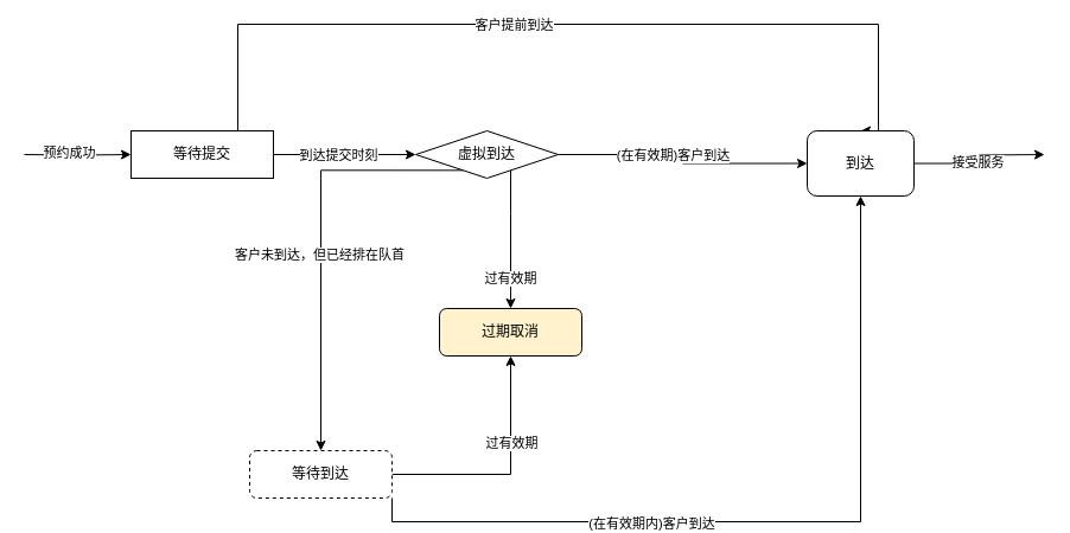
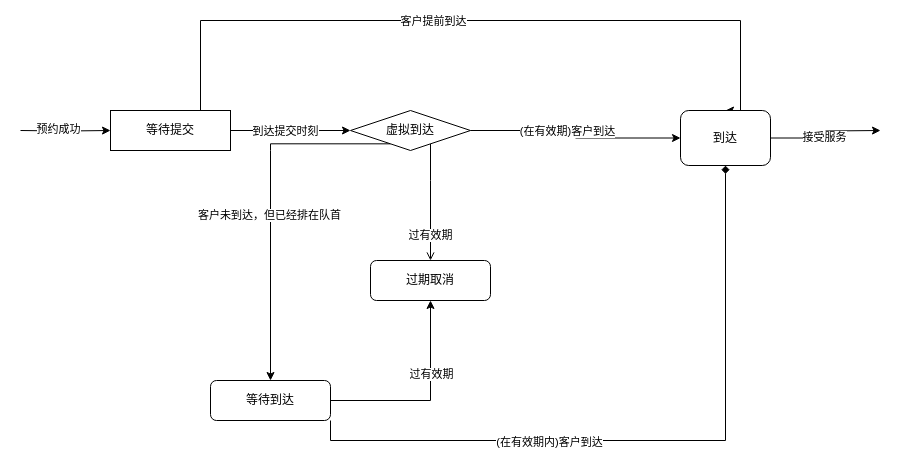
  <mxCell id="0" />
  <mxCell id="1" parent="0" />
  <mxCell id="2" style="edgeStyle=orthogonalEdgeStyle;rounded=0;orthogonalLoop=1;jettySize=auto;html=1;entryX=0.5;entryY=0;entryDx=0;entryDy=0;" edge="1" parent="1" source="6" target="16"><mxGeometry relative="1" as="geometry"><Array as="points"><mxPoint x="200" y="20" /><mxPoint x="740" y="20" /></Array></mxGeometry></mxCell>
  <mxCell id="3" value="客户提前到达" style="edgeLabel;html=1;align=center;verticalAlign=middle;resizable=0;points=[];" vertex="1" connectable="0" parent="2"><mxGeometry x="-0.125" relative="1" as="geometry"><mxPoint as="offset" /></mxGeometry></mxCell>
  <mxCell id="4" style="edgeStyle=orthogonalEdgeStyle;rounded=0;orthogonalLoop=1;jettySize=auto;html=1;" edge="1" parent="1" source="6" target="13"><mxGeometry relative="1" as="geometry" /></mxCell>
  <mxCell id="5" value="到达提交时刻" style="edgeLabel;html=1;align=center;verticalAlign=middle;resizable=0;points=[];" vertex="1" connectable="0" parent="4"><mxGeometry x="-0.105" relative="1" as="geometry"><mxPoint as="offset" /></mxGeometry></mxCell>
  <mxCell id="6" value="等待提交" style="whiteSpace=wrap;html=1;fontSize=12;glass=0;strokeWidth=1;shadow=0;rounded=0;" parent="1" vertex="1"><mxGeometry x="110" y="110" width="120" height="40" as="geometry" /></mxCell>
- <mxCell id="7" value="" style="edgeStyle=orthogonalEdgeStyle;rounded=0;orthogonalLoop=1;jettySize=auto;html=1;" edge="1" parent="1" source="13" target="17"><mxGeometry relative="1" as="geometry"><Array as="points"><mxPoint x="430" y="180" /><mxPoint x="430" y="180" /></Array></mxGeometry></mxCell>
+ <mxCell id="7" value="" style="edgeStyle=orthogonalEdgeStyle;rounded=0;orthogonalLoop=1;jettySize=auto;html=1;endArrow=open;" edge="1" parent="1" source="13" target="17"><mxGeometry relative="1" as="geometry"><Array as="points"><mxPoint x="430" y="180" /><mxPoint x="430" y="180" /></Array></mxGeometry></mxCell>
  <mxCell id="8" value="过有效期" style="edgeLabel;html=1;align=center;verticalAlign=middle;resizable=0;points=[];" vertex="1" connectable="0" parent="7"><mxGeometry x="0.562" y="-1" relative="1" as="geometry"><mxPoint as="offset" /></mxGeometry></mxCell>
  <mxCell id="9" style="edgeStyle=orthogonalEdgeStyle;rounded=0;orthogonalLoop=1;jettySize=auto;html=1;exitX=0.25;exitY=1;exitDx=0;exitDy=0;entryX=0.5;entryY=0;entryDx=0;entryDy=0;" edge="1" parent="1" source="13" target="22"><mxGeometry relative="1" as="geometry"><Array as="points"><mxPoint x="270" y="150" /><mxPoint x="270" y="350" /></Array></mxGeometry></mxCell>
  <mxCell id="10" value="客户未到达，但已经排在队首" style="edgeLabel;html=1;align=center;verticalAlign=middle;resizable=0;points=[];" vertex="1" connectable="0" parent="9"><mxGeometry x="0.07" y="-2" relative="1" as="geometry"><mxPoint as="offset" /></mxGeometry></mxCell>
  <mxCell id="11" style="edgeStyle=orthogonalEdgeStyle;rounded=0;orthogonalLoop=1;jettySize=auto;html=1;entryX=0;entryY=0.5;entryDx=0;entryDy=0;" edge="1" parent="1" source="13" target="16"><mxGeometry relative="1" as="geometry" /></mxCell>
  <mxCell id="12" value="(在有效期)客户到达" style="edgeLabel;html=1;align=center;verticalAlign=middle;resizable=0;points=[];" vertex="1" connectable="0" parent="11"><mxGeometry x="-0.116" relative="1" as="geometry"><mxPoint as="offset" /></mxGeometry></mxCell>
  <mxCell id="13" value="虚拟到达" style="rhombus;whiteSpace=wrap;html=1;fontSize=12;glass=0;strokeWidth=1;shadow=0;" vertex="1" parent="1"><mxGeometry x="350" y="110" width="120" height="40" as="geometry" /></mxCell>
  <mxCell id="14" style="edgeStyle=orthogonalEdgeStyle;rounded=0;orthogonalLoop=1;jettySize=auto;html=1;" edge="1" parent="1" source="16"><mxGeometry relative="1" as="geometry"><mxPoint x="880" y="130" as="targetPoint" /></mxGeometry></mxCell>
  <mxCell id="15" value="接受服务" style="edgeLabel;html=1;align=center;verticalAlign=middle;resizable=0;points=[];" vertex="1" connectable="0" parent="14"><mxGeometry x="-0.09" y="1" relative="1" as="geometry"><mxPoint as="offset" /></mxGeometry></mxCell>
  <mxCell id="16" value="到达" style="rounded=1;whiteSpace=wrap;html=1;fontSize=12;glass=0;strokeWidth=1;shadow=0;" vertex="1" parent="1"><mxGeometry x="680" y="110" width="90" height="55" as="geometry" /></mxCell>
- <mxCell id="17" value="过期取消" style="rounded=1;whiteSpace=wrap;html=1;fontSize=12;glass=0;strokeWidth=1;shadow=0;fillColor=#fff2cc;" vertex="1" parent="1"><mxGeometry x="370" y="260" width="120" height="40" as="geometry" /></mxCell>
+ <mxCell id="17" value="过期取消" style="rounded=1;whiteSpace=wrap;html=1;fontSize=12;glass=0;strokeWidth=1;shadow=0;" vertex="1" parent="1"><mxGeometry x="370" y="260" width="120" height="40" as="geometry" /></mxCell>
  <mxCell id="18" style="edgeStyle=orthogonalEdgeStyle;rounded=0;orthogonalLoop=1;jettySize=auto;html=1;" edge="1" parent="1" source="22" target="17"><mxGeometry relative="1" as="geometry" /></mxCell>
  <mxCell id="19" value="过有效期" style="edgeLabel;html=1;align=center;verticalAlign=middle;resizable=0;points=[];" vertex="1" connectable="0" parent="18"><mxGeometry x="0.265" relative="1" as="geometry"><mxPoint as="offset" /></mxGeometry></mxCell>
- <mxCell id="20" style="edgeStyle=orthogonalEdgeStyle;rounded=0;orthogonalLoop=1;jettySize=auto;html=1;exitX=1;exitY=1;exitDx=0;exitDy=0;entryX=0.5;entryY=1;entryDx=0;entryDy=0;" edge="1" parent="1" source="22" target="16"><mxGeometry relative="1" as="geometry" /></mxCell>
+ <mxCell id="20" style="edgeStyle=orthogonalEdgeStyle;rounded=0;orthogonalLoop=1;jettySize=auto;html=1;exitX=1;exitY=1;exitDx=0;exitDy=0;entryX=0.5;entryY=1;entryDx=0;entryDy=0;endArrow=diamond;" edge="1" parent="1" source="22" target="16"><mxGeometry relative="1" as="geometry" /></mxCell>
  <mxCell id="21" value="(在有效期内)客户到达" style="edgeLabel;html=1;align=center;verticalAlign=middle;resizable=0;points=[];" vertex="1" connectable="0" parent="20"><mxGeometry x="-0.31" y="-1" relative="1" as="geometry"><mxPoint as="offset" /></mxGeometry></mxCell>
- <mxCell id="22" value="等待到达" style="rounded=1;whiteSpace=wrap;html=1;fontSize=12;glass=0;strokeWidth=1;shadow=0;dashed=1;" vertex="1" parent="1"><mxGeometry x="210" y="380" width="120" height="40" as="geometry" /></mxCell>
+ <mxCell id="22" value="等待到达" style="rounded=1;whiteSpace=wrap;html=1;fontSize=12;glass=0;strokeWidth=1;shadow=0;" vertex="1" parent="1"><mxGeometry x="210" y="380" width="120" height="40" as="geometry" /></mxCell>
  <mxCell id="23" style="edgeStyle=orthogonalEdgeStyle;rounded=0;orthogonalLoop=1;jettySize=auto;html=1;entryX=0;entryY=0.5;entryDx=0;entryDy=0;" edge="1" parent="1" target="6"><mxGeometry relative="1" as="geometry"><mxPoint x="20" y="130" as="sourcePoint" /></mxGeometry></mxCell>
  <mxCell id="24" value="预约成功" style="edgeLabel;html=1;align=center;verticalAlign=middle;resizable=0;points=[];" vertex="1" connectable="0" parent="23"><mxGeometry x="-0.182" y="2" relative="1" as="geometry"><mxPoint as="offset" /></mxGeometry></mxCell>
